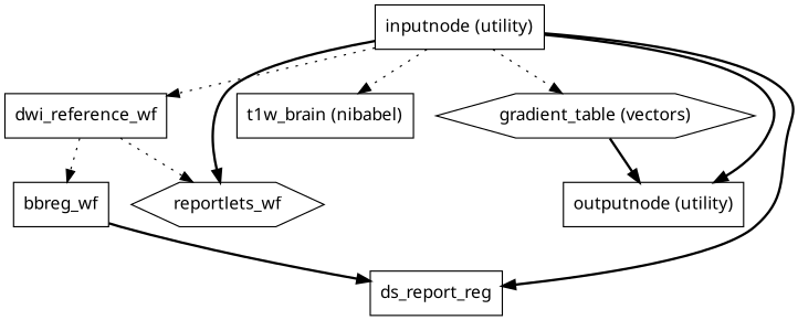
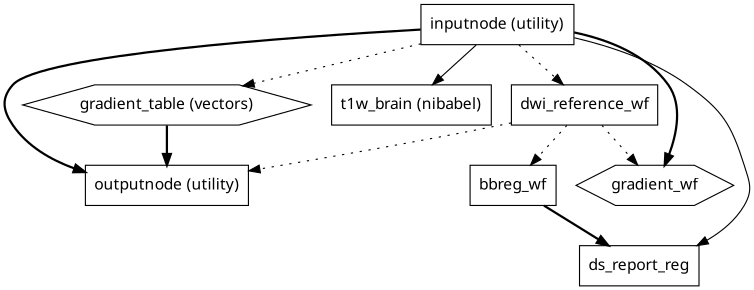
  strict digraph {
    fontname="Noto Sans"
    node [fontname="Noto Sans" shape=box]
    edge [fontname="Noto Sans" style=dotted]
    "gradient_table (vectors)" [shape=hexagon]
    "inputnode (utility)"
    dwi_reference_wf
    "t1w_brain (nibabel)"
    ds_report_reg
-   reportlets_wf [shape=hexagon]
+   reportlets_wf [shape=hexagon label=gradient_wf]
    "outputnode (utility)"
    bbreg_wf
    "gradient_table (vectors)" -> "outputnode (utility)" [style=bold]
    "inputnode (utility)" -> "gradient_table (vectors)"
    "inputnode (utility)" -> dwi_reference_wf
-   "inputnode (utility)" -> "t1w_brain (nibabel)"
-   "inputnode (utility)" -> ds_report_reg [style=bold]
+   "inputnode (utility)" -> "t1w_brain (nibabel)" [style=solid]
+   "inputnode (utility)" -> ds_report_reg [style=solid]
    "inputnode (utility)" -> reportlets_wf [style=bold]
    "inputnode (utility)" -> "outputnode (utility)" [style=bold]
    dwi_reference_wf -> reportlets_wf
+   dwi_reference_wf -> "outputnode (utility)"
    dwi_reference_wf -> bbreg_wf
    bbreg_wf -> ds_report_reg [style=bold]
  }
